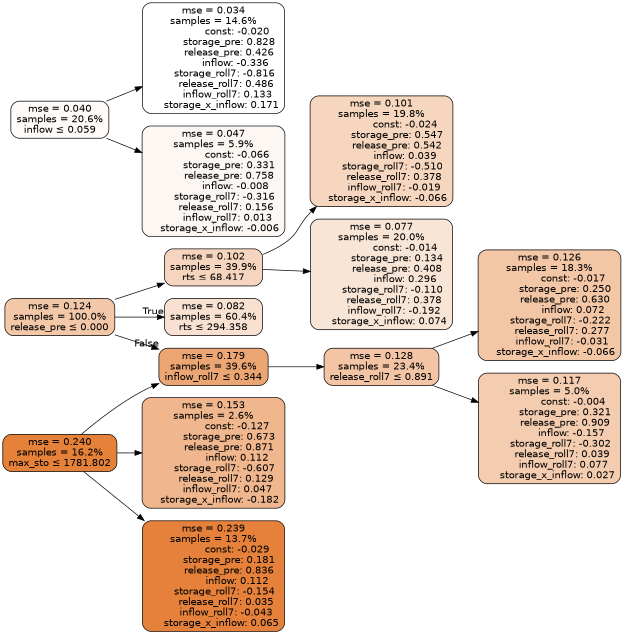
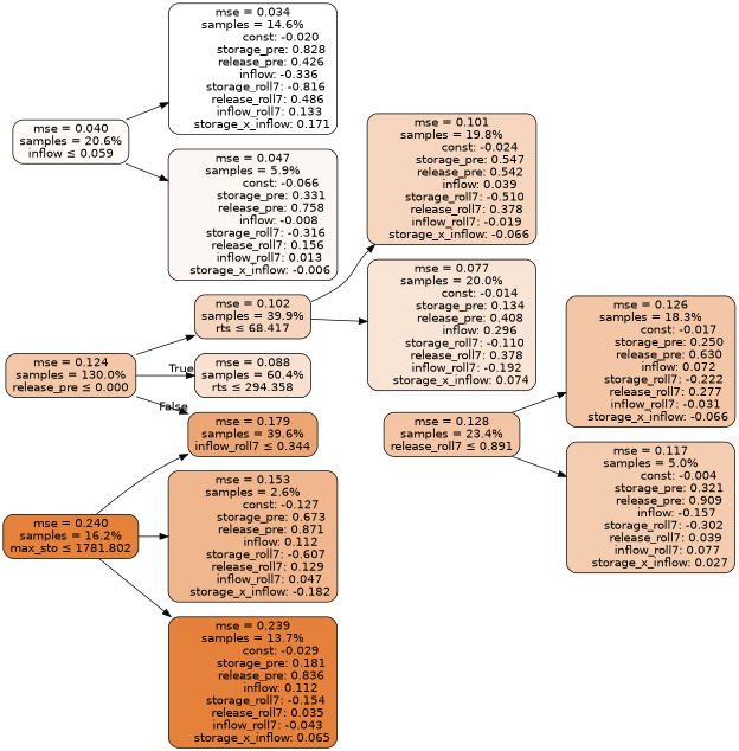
  digraph {
    rankdir=LR
    node [color=black fontname=helvetica shape=rectangle style="filled, rounded"]
    edge [fontname=helvetica]
-   n1 [fillcolor="#f3c8a8" label="mse = 0.124\nsamples = 100.0%\nrelease_pre &le; 0.000"]
-   n2 [fillcolor="#f8e1d1" label="mse = 0.082\nsamples = 60.4%\nrts &le; 294.358"]
+   n1 [fillcolor="#f3c8a8" label="mse = 0.124\nsamples = 130.0%\nrelease_pre &le; 0.000"]
+   n2 [fillcolor="#f8e1d1" label="mse = 0.088\nsamples = 60.4%\nrts &le; 294.358"]
    n3 [fillcolor="#eca673" label="mse = 0.179\nsamples = 39.6%\ninflow_roll7 &le; 0.344"]
    n4 [fillcolor="#f6d5be" label="mse = 0.102\nsamples = 39.9%\nrts &le; 68.417"]
    n5 [fillcolor="#f3c5a5" label="mse = 0.128\nsamples = 23.4%\nrelease_roll7 &le; 0.891"]
    n6 [fillcolor="#f9e5d6" label="mse = 0.077\nsamples = 20.0%\n               const: -0.014\n          storage_pre: 0.134\n          release_pre: 0.408\n               inflow: 0.296\n       storage_roll7: -0.110\n        release_roll7: 0.378\n        inflow_roll7: -0.192\n     storage_x_inflow: 0.074"]
    n7 [fillcolor="#f6d6be" label="mse = 0.101\nsamples = 19.8%\n               const: -0.024\n          storage_pre: 0.547\n          release_pre: 0.542\n               inflow: 0.039\n       storage_roll7: -0.510\n        release_roll7: 0.378\n        inflow_roll7: -0.019\n    storage_x_inflow: -0.066"]
    n8 [fillcolor="#fefbf9" label="mse = 0.040\nsamples = 20.6%\ninflow &le; 0.059"]
    n9 [fillcolor="#ffffff" label="mse = 0.034\nsamples = 14.6%\n               const: -0.020\n          storage_pre: 0.828\n          release_pre: 0.426\n              inflow: -0.336\n       storage_roll7: -0.816\n        release_roll7: 0.486\n         inflow_roll7: 0.133\n     storage_x_inflow: 0.171"]
    n10 [fillcolor="#fdf7f3" label="mse = 0.047\nsamples = 5.9%\n               const: -0.066\n          storage_pre: 0.331\n          release_pre: 0.758\n              inflow: -0.008\n       storage_roll7: -0.316\n        release_roll7: 0.156\n         inflow_roll7: 0.013\n    storage_x_inflow: -0.006"]
    n11 [fillcolor="#f3c6a6" label="mse = 0.126\nsamples = 18.3%\n               const: -0.017\n          storage_pre: 0.250\n          release_pre: 0.630\n               inflow: 0.072\n       storage_roll7: -0.222\n        release_roll7: 0.277\n        inflow_roll7: -0.031\n    storage_x_inflow: -0.066"]
    n12 [fillcolor="#f4ccaf" label="mse = 0.117\nsamples = 5.0%\n               const: -0.004\n          storage_pre: 0.321\n          release_pre: 0.909\n              inflow: -0.157\n       storage_roll7: -0.302\n        release_roll7: 0.039\n         inflow_roll7: 0.077\n     storage_x_inflow: 0.027"]
    n13 [fillcolor="#e58139" label="mse = 0.240\nsamples = 16.2%\nmax_sto &le; 1781.802"]
    n14 [fillcolor="#e5813a" label="mse = 0.239\nsamples = 13.7%\n               const: -0.029\n          storage_pre: 0.181\n          release_pre: 0.836\n               inflow: 0.112\n       storage_roll7: -0.154\n        release_roll7: 0.035\n        inflow_roll7: -0.043\n     storage_x_inflow: 0.065"]
    n15 [fillcolor="#f0b68d" label="mse = 0.153\nsamples = 2.6%\n               const: -0.127\n          storage_pre: 0.673\n          release_pre: 0.871\n               inflow: 0.112\n       storage_roll7: -0.607\n        release_roll7: 0.129\n         inflow_roll7: 0.047\n    storage_x_inflow: -0.182"]
    n1 -> n2 [headlabel=True labelangle=45 labeldistance=2.5]
    n1 -> n3 [headlabel=False labelangle=-45 labeldistance=2.5]
    n1 -> n4
-   n3 -> n5
    n4 -> n6
    n4 -> n7
    n5 -> n11
    n5 -> n12
    n8 -> n9
    n8 -> n10
    n13 -> n3
    n13 -> n14
    n13 -> n15
  }
